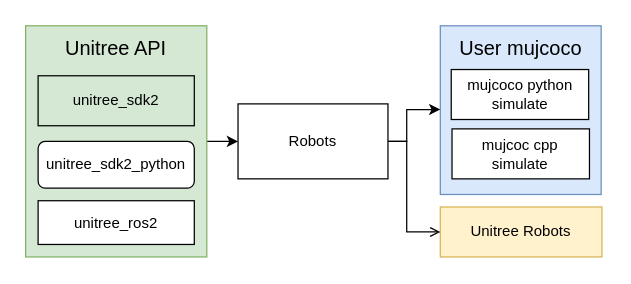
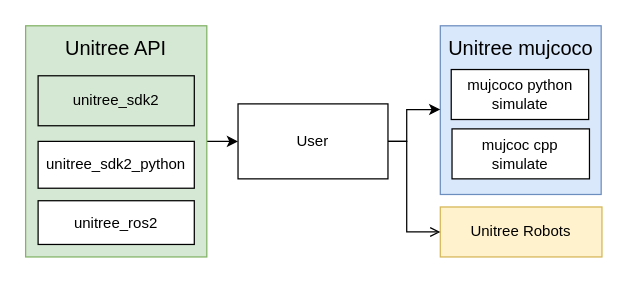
  <mxCell id="0" />
  <mxCell id="1" parent="0" />
  <mxCell id="2" value="" style="whiteSpace=wrap;html=1;fontSize=16;fillColor=#dae8fc;strokeColor=#6c8ebf;" parent="1" vertex="1"><mxGeometry x="351.88" y="20" width="128.75" height="135" as="geometry" /></mxCell>
  <mxCell id="3" style="edgeStyle=none;html=1;exitX=1;exitY=0.5;exitDx=0;exitDy=0;fontSize=16;" parent="1" source="4" target="13" edge="1"><mxGeometry relative="1" as="geometry" /></mxCell>
  <mxCell id="4" value="" style="rounded=0;whiteSpace=wrap;html=1;fillColor=#d5e8d4;strokeColor=#82b366;" parent="1" vertex="1"><mxGeometry x="20" y="20" width="145" height="185" as="geometry" /></mxCell>
  <mxCell id="5" value="unitree_sdk2" style="rounded=0;whiteSpace=wrap;html=1;fillColor=#d5e8d4;" parent="1" vertex="1"><mxGeometry x="30" y="60" width="125" height="40" as="geometry" /></mxCell>
- <mxCell id="6" value="unitree_sdk2_python" style="whiteSpace=wrap;html=1;rounded=1;" parent="1" vertex="1"><mxGeometry x="30" y="112.5" width="125" height="37.5" as="geometry" /></mxCell>
+ <mxCell id="6" value="unitree_sdk2_python" style="rounded=0;whiteSpace=wrap;html=1;" parent="1" vertex="1"><mxGeometry x="30" y="112.5" width="125" height="37.5" as="geometry" /></mxCell>
  <mxCell id="7" value="unitree_ros2" style="rounded=0;whiteSpace=wrap;html=1;" parent="1" vertex="1"><mxGeometry x="30" y="160" width="125" height="35" as="geometry" /></mxCell>
  <mxCell id="8" value="mujcoc cpp &lt;br&gt;simulate" style="rounded=0;whiteSpace=wrap;html=1;" parent="1" vertex="1"><mxGeometry x="361.26" y="102.5" width="110" height="40" as="geometry" /></mxCell>
  <mxCell id="9" value="mujcoco python&lt;br&gt;simulate" style="rounded=0;whiteSpace=wrap;html=1;" parent="1" vertex="1"><mxGeometry x="360.63" y="55" width="110" height="40" as="geometry" /></mxCell>
  <mxCell id="10" value="Unitree Robots" style="rounded=0;whiteSpace=wrap;html=1;fillColor=#fff2cc;strokeColor=#d6b656;" parent="1" vertex="1"><mxGeometry x="351.88" y="165" width="129.38" height="40" as="geometry" /></mxCell>
  <mxCell id="11" style="edgeStyle=orthogonalEdgeStyle;html=1;exitX=1;exitY=0.5;exitDx=0;exitDy=0;fontSize=16;rounded=0;" parent="1" source="13" target="2" edge="1"><mxGeometry relative="1" as="geometry"><Array as="points"><mxPoint x="325" y="113" /><mxPoint x="325" y="87" /></Array></mxGeometry></mxCell>
  <mxCell id="12" style="edgeStyle=orthogonalEdgeStyle;rounded=0;html=1;exitX=1;exitY=0.5;exitDx=0;exitDy=0;entryX=0;entryY=0.5;entryDx=0;entryDy=0;fontSize=16;endArrow=open;" parent="1" source="13" target="10" edge="1"><mxGeometry relative="1" as="geometry"><Array as="points"><mxPoint x="325" y="113" /><mxPoint x="325" y="185" /></Array></mxGeometry></mxCell>
- <mxCell id="13" value="Robots" style="rounded=0;whiteSpace=wrap;html=1;" parent="1" vertex="1"><mxGeometry x="190" y="82.5" width="120" height="60" as="geometry" /></mxCell>
+ <mxCell id="13" value="User" style="rounded=0;whiteSpace=wrap;html=1;" parent="1" vertex="1"><mxGeometry x="190" y="82.5" width="120" height="60" as="geometry" /></mxCell>
  <mxCell id="14" value="&lt;font style=&quot;font-size: 16px;&quot;&gt;Unitree API&lt;/font&gt;" style="text;html=1;strokeColor=none;fillColor=none;align=center;verticalAlign=middle;whiteSpace=wrap;rounded=0;" parent="1" vertex="1"><mxGeometry x="26.25" y="20" width="132.5" height="35" as="geometry" /></mxCell>
- <mxCell id="15" value="&lt;font style=&quot;font-size: 16px;&quot;&gt;User mujcoco&lt;/font&gt;" style="text;html=1;strokeColor=none;fillColor=none;align=center;verticalAlign=middle;whiteSpace=wrap;rounded=0;" parent="1" vertex="1"><mxGeometry x="350" y="20" width="132.5" height="35" as="geometry" /></mxCell>
+ <mxCell id="15" value="&lt;font style=&quot;font-size: 16px;&quot;&gt;Unitree mujcoco&lt;/font&gt;" style="text;html=1;strokeColor=none;fillColor=none;align=center;verticalAlign=middle;whiteSpace=wrap;rounded=0;" parent="1" vertex="1"><mxGeometry x="350" y="20" width="132.5" height="35" as="geometry" /></mxCell>
